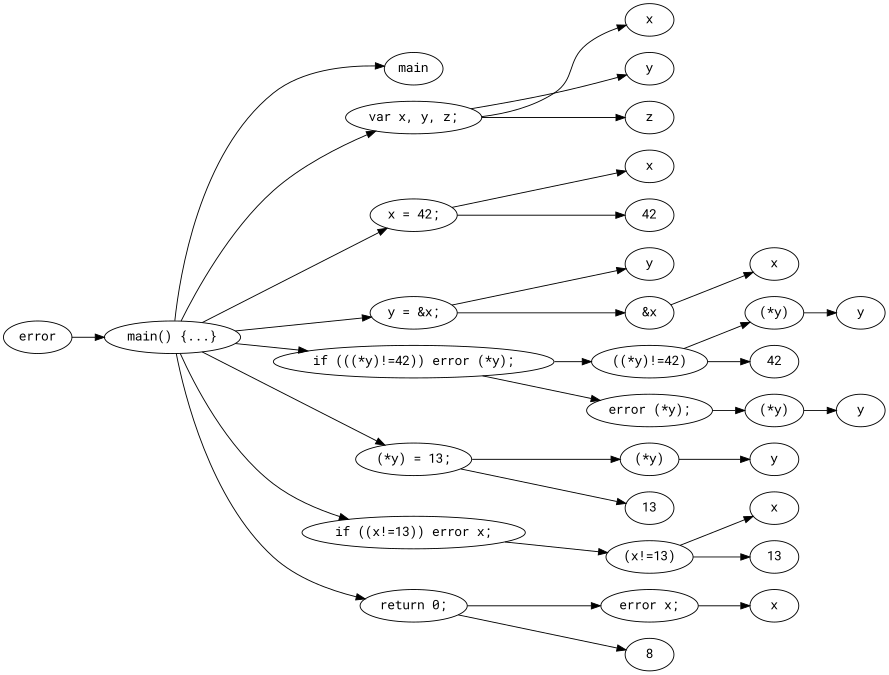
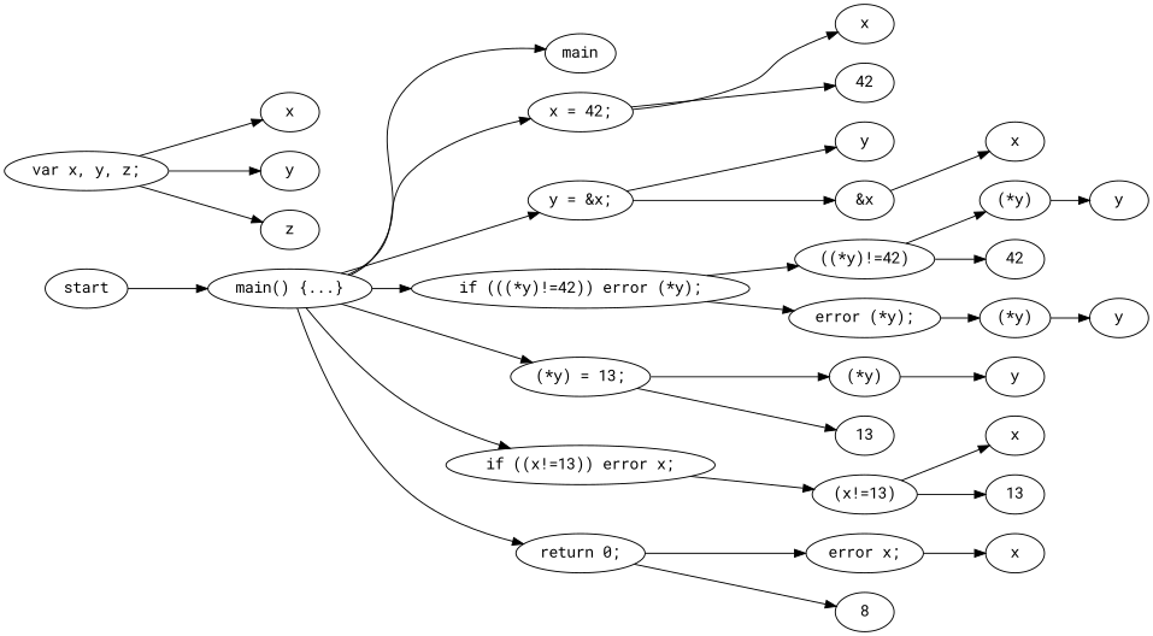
  digraph {
    fontname="Roboto Mono"
    rankdir=LR
    node [fontname="Roboto Mono"]
    edge [fontname="Roboto Mono"]
-   n1 [label=error]
+   n1 [label=start]
    n2 [label="main() {...}"]
    n3 [label=main]
    n4 [label="var x, y, z;"]
    n5 [label="x = 42;"]
    n6 [label="y = &x;"]
    n7 [label="if (((*y)!=42)) error (*y);"]
    n8 [label="(*y) = 13;"]
    n9 [label="if ((x!=13)) error x;"]
    n10 [label="return 0;"]
    n11 [label=x]
    n12 [label=y]
    n13 [label=z]
    n14 [label=x]
    n15 [label=42]
    n16 [label=y]
    n17 [label="&x"]
    n18 [label="((*y)!=42)"]
    n19 [label="error (*y);"]
    n20 [label="(*y)"]
    n21 [label=13]
    n22 [label="(x!=13)"]
    n23 [label="error x;"]
    n24 [label=8]
    n25 [label=x]
    n26 [label="(*y)"]
    n27 [label=42]
    n28 [label="(*y)"]
    n29 [label=y]
    n30 [label=y]
    n31 [label=y]
    n32 [label=x]
    n33 [label=13]
    n34 [label=x]
    n1 -> n2
    n2 -> n3
-   n2 -> n4
    n2 -> n5
    n2 -> n6
    n2 -> n7
    n2 -> n8
    n2 -> n9
    n2 -> n10
    n4 -> n11
    n4 -> n12
    n4 -> n13
    n5 -> n14
    n5 -> n15
    n6 -> n16
    n6 -> n17
    n7 -> n18
    n7 -> n19
    n8 -> n20
    n8 -> n21
    n9 -> n22
    n10 -> n23
    n10 -> n24
    n17 -> n25
    n18 -> n26
    n18 -> n27
    n19 -> n28
    n20 -> n31
    n22 -> n32
    n22 -> n33
    n23 -> n34
    n26 -> n29
    n28 -> n30
  }
